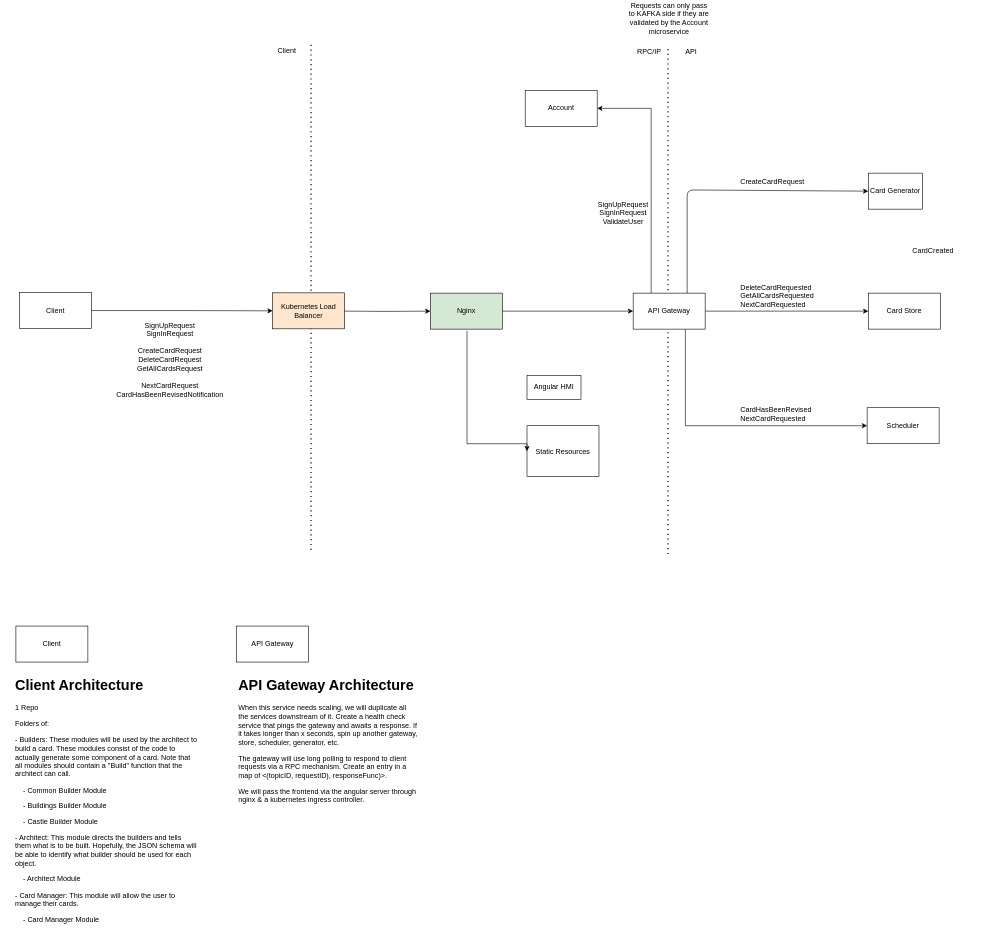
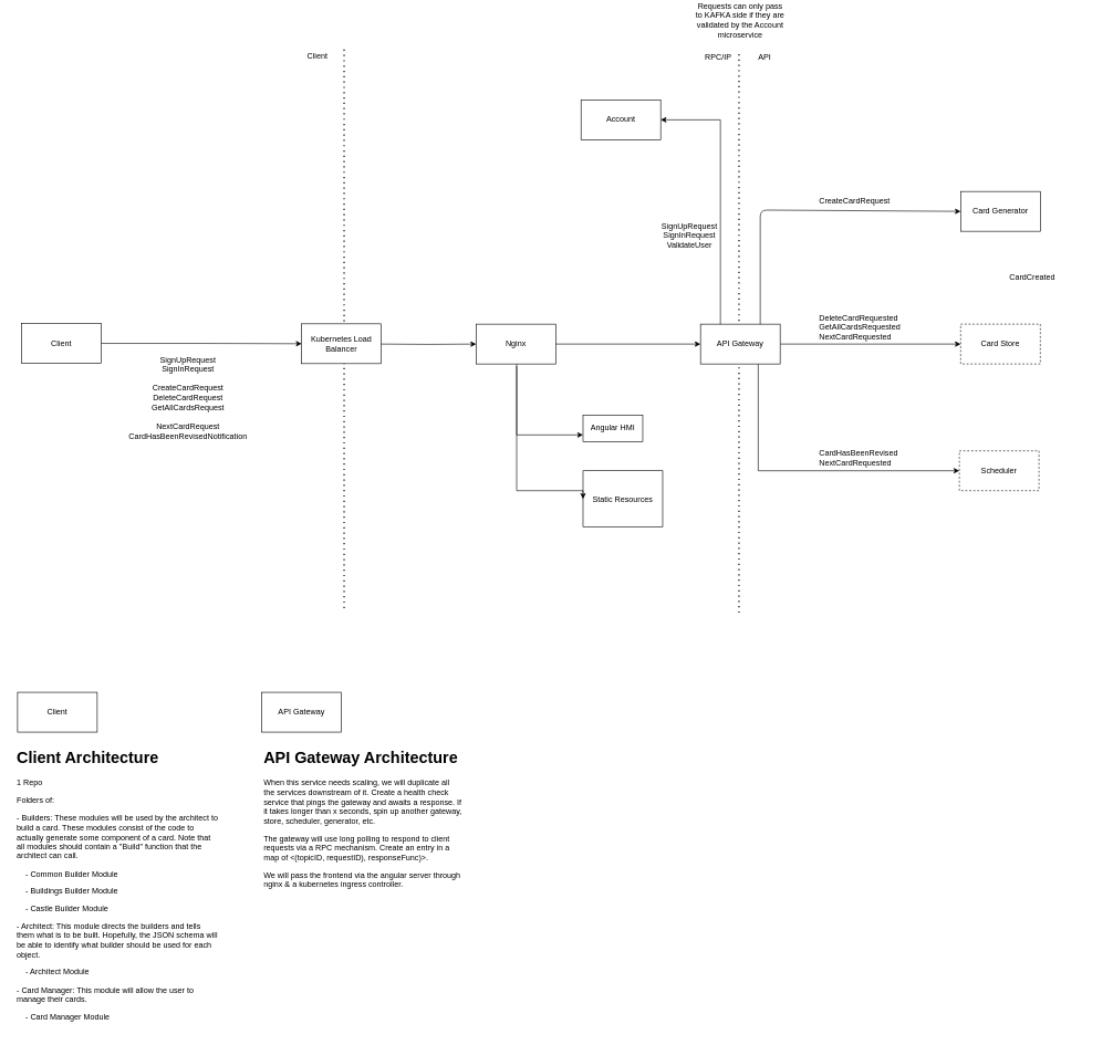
  <mxCell id="0" />
  <mxCell id="1" parent="0" />
  <mxCell id="2" value="Client" style="rounded=0;whiteSpace=wrap;html=1;" parent="1" vertex="1"><mxGeometry x="26" y="1043" width="120" height="60" as="geometry" /></mxCell>
  <mxCell id="3" value="&lt;h1&gt;Client Architecture&lt;/h1&gt;&lt;p&gt;1 Repo&lt;/p&gt;&lt;p&gt;Folders of:&lt;/p&gt;&lt;p&gt;- Builders: These modules will be used by the architect to build a card. These modules consist of the code to actually generate some component of a card. Note that all modules should contain a &quot;Build&quot; function that the architect can call.&lt;/p&gt;&lt;p&gt;&amp;nbsp; &amp;nbsp; - Common Builder Module&lt;/p&gt;&lt;p&gt;&amp;nbsp; &amp;nbsp; - Buildings Builder Module&lt;/p&gt;&lt;p&gt;&amp;nbsp; &amp;nbsp; - Castle Builder Module&lt;/p&gt;&lt;p&gt;- Architect: This module directs the builders and tells them what is to be built. Hopefully, the JSON schema will be able to identify what builder should be used for each object.&lt;/p&gt;&lt;p&gt;&amp;nbsp; &amp;nbsp; - Architect Module&lt;/p&gt;&lt;p&gt;&lt;span style=&quot;color: rgb(0 , 0 , 0)&quot;&gt;- Card Manager: This module will allow the user to manage their cards.&amp;nbsp;&lt;/span&gt;&lt;/p&gt;&lt;p&gt;&amp;nbsp; &amp;nbsp; - Card Manager Module&lt;/p&gt;" style="text;html=1;strokeColor=none;fillColor=none;spacing=5;spacingTop=-20;whiteSpace=wrap;overflow=hidden;rounded=0;" parent="1" vertex="1"><mxGeometry x="20" y="1122" width="314" height="431" as="geometry" /></mxCell>
  <mxCell id="4" value="API Gateway" style="rounded=0;whiteSpace=wrap;html=1;" parent="1" vertex="1"><mxGeometry x="394" y="1043" width="120" height="60" as="geometry" /></mxCell>
  <mxCell id="5" value="&lt;h1&gt;API Gateway Architecture&lt;/h1&gt;&lt;p&gt;&lt;span style=&quot;color: rgb(0 , 0 , 0)&quot;&gt;When this service needs scaling, we will duplicate all the services downstream of it.&amp;nbsp;&lt;/span&gt;&lt;span style=&quot;color: rgb(0 , 0 , 0)&quot;&gt;Create a health check service that pings the gateway and awaits a response. If it takes longer than x seconds, spin up another gateway, store, scheduler, generator, etc.&lt;/span&gt;&lt;br&gt;&lt;/p&gt;&lt;p&gt;The gateway will use long polling to respond to client requests via a RPC mechanism. Create an entry in a map of &amp;lt;(topicID, requestID), responseFunc)&amp;gt;.&lt;/p&gt;&lt;p&gt;We will pass the frontend via the angular server through nginx &amp;amp; a kubernetes ingress controller.&amp;nbsp;&lt;/p&gt;&lt;p&gt;&lt;br&gt;&lt;/p&gt;&lt;p&gt;&lt;br&gt;&lt;/p&gt;" style="text;html=1;strokeColor=none;fillColor=none;spacing=5;spacingTop=-20;whiteSpace=wrap;overflow=hidden;rounded=0;" parent="1" vertex="1"><mxGeometry x="392" y="1122" width="308" height="431" as="geometry" /></mxCell>
  <mxCell id="6" value="" style="endArrow=none;dashed=1;html=1;dashPattern=1 3;strokeWidth=2;" edge="1" parent="1"><mxGeometry width="50" height="50" relative="1" as="geometry"><mxPoint x="1113" y="923" as="sourcePoint" /><mxPoint x="1113" y="75" as="targetPoint" /></mxGeometry></mxCell>
  <mxCell id="7" value="" style="endArrow=none;dashed=1;html=1;dashPattern=1 3;strokeWidth=2;" edge="1" parent="1"><mxGeometry width="50" height="50" relative="1" as="geometry"><mxPoint x="518" y="916" as="sourcePoint" /><mxPoint x="518" y="68" as="targetPoint" /></mxGeometry></mxCell>
  <mxCell id="8" value="Client" style="rounded=0;whiteSpace=wrap;html=1;" vertex="1" parent="1"><mxGeometry x="32" y="487" width="120" height="60" as="geometry" /></mxCell>
  <mxCell id="9" value="" style="edgeStyle=orthogonalEdgeStyle;rounded=0;orthogonalLoop=1;jettySize=auto;html=1;" edge="1" parent="1" source="11" target="15"><mxGeometry relative="1" as="geometry"><Array as="points"><mxPoint x="1142" y="709" /></Array></mxGeometry></mxCell>
  <mxCell id="10" value="" style="edgeStyle=orthogonalEdgeStyle;rounded=0;orthogonalLoop=1;jettySize=auto;html=1;" edge="1" parent="1" source="11" target="16"><mxGeometry relative="1" as="geometry" /></mxCell>
  <mxCell id="11" value="API Gateway" style="rounded=0;whiteSpace=wrap;html=1;" vertex="1" parent="1"><mxGeometry x="1055" y="488" width="120" height="60" as="geometry" /></mxCell>
  <mxCell id="12" value="SignUpRequest&lt;br&gt;SignInRequest&lt;br&gt;&lt;br&gt;CreateCardRequest&lt;br&gt;DeleteCardRequest&lt;br&gt;GetAllCardsRequest&lt;br&gt;&lt;br&gt;NextCardRequest&lt;br&gt;CardHasBeenRevisedNotification" style="text;html=1;strokeColor=none;fillColor=none;align=center;verticalAlign=middle;whiteSpace=wrap;rounded=0;" vertex="1" parent="1"><mxGeometry x="183" y="519" width="200" height="160" as="geometry" /></mxCell>
  <mxCell id="13" value="Account" style="rounded=0;whiteSpace=wrap;html=1;" vertex="1" parent="1"><mxGeometry x="875" y="150" width="120" height="60" as="geometry" /></mxCell>
  <mxCell id="14" value="SignUpRequest&lt;br&gt;SignInRequest&lt;br&gt;ValidateUser" style="text;html=1;strokeColor=none;fillColor=none;align=center;verticalAlign=middle;whiteSpace=wrap;rounded=0;" vertex="1" parent="1"><mxGeometry x="994" y="313.5" width="89" height="83" as="geometry" /></mxCell>
- <mxCell id="15" value="Scheduler" style="rounded=0;whiteSpace=wrap;html=1;" vertex="1" parent="1"><mxGeometry x="1445" y="679" width="120" height="60" as="geometry" /></mxCell>
- <mxCell id="16" value="Card Store" style="rounded=0;whiteSpace=wrap;html=1;" vertex="1" parent="1"><mxGeometry x="1447" y="488" width="120" height="60" as="geometry" /></mxCell>
+ <mxCell id="15" value="Scheduler" style="rounded=0;whiteSpace=wrap;html=1;dashed=1;" vertex="1" parent="1"><mxGeometry x="1445" y="679" width="120" height="60" as="geometry" /></mxCell>
+ <mxCell id="16" value="Card Store" style="rounded=0;whiteSpace=wrap;html=1;dashed=1;" vertex="1" parent="1"><mxGeometry x="1447" y="488" width="120" height="60" as="geometry" /></mxCell>
  <mxCell id="17" value="DeleteCardRequested&lt;br&gt;GetAllCardsRequested&lt;br&gt;NextCardRequested" style="text;html=1;strokeColor=none;fillColor=none;align=left;verticalAlign=middle;whiteSpace=wrap;rounded=0;" vertex="1" parent="1"><mxGeometry x="1232" y="469" width="126" height="47" as="geometry" /></mxCell>
- <mxCell id="18" value="Card Generator" style="rounded=0;whiteSpace=wrap;html=1;" vertex="1" parent="1"><mxGeometry x="1447" y="288" width="90" height="60" as="geometry" /></mxCell>
+ <mxCell id="18" value="Card Generator" style="rounded=0;whiteSpace=wrap;html=1;" vertex="1" parent="1"><mxGeometry x="1447" y="288" width="120" height="60" as="geometry" /></mxCell>
  <mxCell id="19" value="" style="endArrow=classic;html=1;entryX=0;entryY=0.5;entryDx=0;entryDy=0;exitX=0.75;exitY=0;exitDx=0;exitDy=0;" edge="1" parent="1" source="11" target="18"><mxGeometry width="50" height="50" relative="1" as="geometry"><mxPoint x="1245" y="565" as="sourcePoint" /><mxPoint x="1295" y="515" as="targetPoint" /><Array as="points"><mxPoint x="1145" y="316" /></Array></mxGeometry></mxCell>
  <mxCell id="20" value="CreateCardRequest" style="text;html=1;strokeColor=none;fillColor=none;align=left;verticalAlign=middle;whiteSpace=wrap;rounded=0;rotation=0;" vertex="1" parent="1"><mxGeometry x="1232" y="288" width="200" height="27" as="geometry" /></mxCell>
  <mxCell id="21" value="Client" style="text;html=1;strokeColor=none;fillColor=none;align=center;verticalAlign=middle;whiteSpace=wrap;rounded=0;" vertex="1" parent="1"><mxGeometry x="458" y="75" width="40" height="20" as="geometry" /></mxCell>
  <mxCell id="22" value="Requests can only pass to KAFKA side if they are validated by the Account microservice" style="text;html=1;strokeColor=none;fillColor=none;align=center;verticalAlign=middle;whiteSpace=wrap;rounded=0;" vertex="1" parent="1"><mxGeometry x="1045" y="20" width="140" height="20" as="geometry" /></mxCell>
  <mxCell id="23" value="CardCreated" style="text;html=1;strokeColor=none;fillColor=none;align=center;verticalAlign=middle;whiteSpace=wrap;rounded=0;rotation=0;" vertex="1" parent="1"><mxGeometry x="1455" y="379" width="200" height="75" as="geometry" /></mxCell>
  <mxCell id="24" value="CardHasBeenRevised&lt;br&gt;NextCardRequested" style="text;html=1;strokeColor=none;fillColor=none;align=left;verticalAlign=middle;whiteSpace=wrap;rounded=0;labelPosition=center;verticalLabelPosition=middle;" vertex="1" parent="1"><mxGeometry x="1232" y="658" width="148" height="62" as="geometry" /></mxCell>
- <mxCell id="25" value="Kubernetes Load Balancer" style="rounded=0;whiteSpace=wrap;html=1;fillColor=#ffe6cc;" vertex="1" parent="1"><mxGeometry x="454" y="487.5" width="120" height="60" as="geometry" /></mxCell>
- <mxCell id="27" value="Nginx" style="rounded=0;whiteSpace=wrap;html=1;fillColor=#d5e8d4;" vertex="1" parent="1"><mxGeometry x="717" y="488" width="120" height="60" as="geometry" /></mxCell>
+ <mxCell id="25" value="Kubernetes Load Balancer" style="rounded=0;whiteSpace=wrap;html=1;" vertex="1" parent="1"><mxGeometry x="454" y="487.5" width="120" height="60" as="geometry" /></mxCell>
+ <mxCell id="26" value="" style="edgeStyle=orthogonalEdgeStyle;rounded=0;orthogonalLoop=1;jettySize=auto;html=1;" edge="1" parent="1" source="27" target="28"><mxGeometry relative="1" as="geometry"><Array as="points"><mxPoint x="778" y="655" /></Array></mxGeometry></mxCell>
+ <mxCell id="27" value="Nginx" style="rounded=0;whiteSpace=wrap;html=1;" vertex="1" parent="1"><mxGeometry x="717" y="488" width="120" height="60" as="geometry" /></mxCell>
  <mxCell id="28" value="Angular HMI" style="rounded=0;whiteSpace=wrap;html=1;" vertex="1" parent="1"><mxGeometry x="878" y="625" width="90" height="40" as="geometry" /></mxCell>
  <mxCell id="29" value="Static Resources" style="rounded=0;whiteSpace=wrap;html=1;" vertex="1" parent="1"><mxGeometry x="878" y="709" width="120" height="85" as="geometry" /></mxCell>
  <mxCell id="30" value="" style="edgeStyle=orthogonalEdgeStyle;rounded=0;orthogonalLoop=1;jettySize=auto;html=1;entryX=0;entryY=0.5;entryDx=0;entryDy=0;" edge="1" parent="1" target="29"><mxGeometry relative="1" as="geometry"><mxPoint x="778" y="551" as="sourcePoint" /><mxPoint x="1124" y="820" as="targetPoint" /><Array as="points"><mxPoint x="778" y="739" /></Array></mxGeometry></mxCell>
  <mxCell id="31" value="" style="edgeStyle=orthogonalEdgeStyle;rounded=0;orthogonalLoop=1;jettySize=auto;html=1;entryX=0;entryY=0.5;entryDx=0;entryDy=0;exitX=1;exitY=0.5;exitDx=0;exitDy=0;" edge="1" parent="1" source="27" target="11"><mxGeometry relative="1" as="geometry"><mxPoint x="162" y="527" as="sourcePoint" /><mxPoint x="728" y="527" as="targetPoint" /></mxGeometry></mxCell>
  <mxCell id="32" value="" style="edgeStyle=orthogonalEdgeStyle;rounded=0;orthogonalLoop=1;jettySize=auto;html=1;entryX=0;entryY=0.5;entryDx=0;entryDy=0;" edge="1" parent="1" target="27"><mxGeometry relative="1" as="geometry"><mxPoint x="574" y="518" as="sourcePoint" /><mxPoint x="846" y="518" as="targetPoint" /></mxGeometry></mxCell>
  <mxCell id="33" value="" style="edgeStyle=orthogonalEdgeStyle;rounded=0;orthogonalLoop=1;jettySize=auto;html=1;entryX=0;entryY=0.5;entryDx=0;entryDy=0;exitX=1;exitY=0.5;exitDx=0;exitDy=0;" edge="1" parent="1" source="8" target="25"><mxGeometry relative="1" as="geometry"><mxPoint x="584" y="528" as="sourcePoint" /><mxPoint x="727" y="528" as="targetPoint" /></mxGeometry></mxCell>
  <mxCell id="34" value="" style="edgeStyle=orthogonalEdgeStyle;rounded=0;orthogonalLoop=1;jettySize=auto;html=1;entryX=1;entryY=0.5;entryDx=0;entryDy=0;exitX=0.25;exitY=0;exitDx=0;exitDy=0;" edge="1" parent="1" source="11" target="13"><mxGeometry relative="1" as="geometry"><mxPoint x="1076" y="474" as="sourcePoint" /><mxPoint x="1065" y="528" as="targetPoint" /></mxGeometry></mxCell>
  <mxCell id="35" value="RPC/IP" style="text;html=1;strokeColor=none;fillColor=none;align=center;verticalAlign=middle;whiteSpace=wrap;rounded=0;" vertex="1" parent="1"><mxGeometry x="1062" y="76" width="40" height="20" as="geometry" /></mxCell>
  <mxCell id="36" value="API" style="text;html=1;strokeColor=none;fillColor=none;align=center;verticalAlign=middle;whiteSpace=wrap;rounded=0;" vertex="1" parent="1"><mxGeometry x="1132" y="76" width="40" height="20" as="geometry" /></mxCell>
